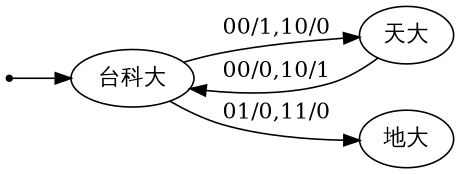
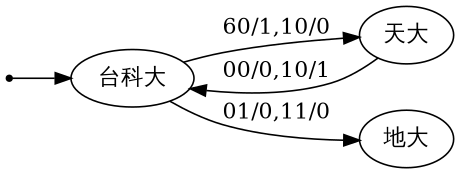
  digraph {
    rankdir=LR
    INIT [shape=point]
    n2 [label="台科大"]
    n3 [label="天大"]
    n4 [label="地大"]
    INIT -> n2
-   n2 -> n3 [label="00/1,10/0"]
+   n2 -> n3 [label="60/1,10/0"]
    n2 -> n4 [label="01/0,11/0"]
    n3 -> n2 [label="00/0,10/1"]
  }
